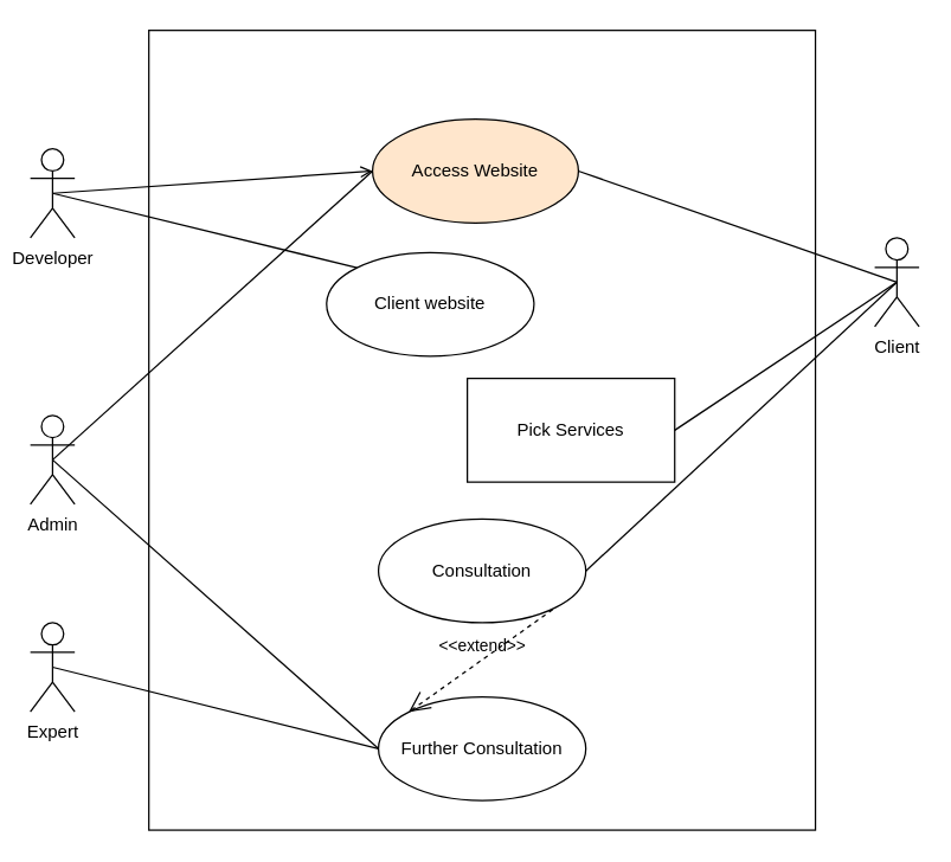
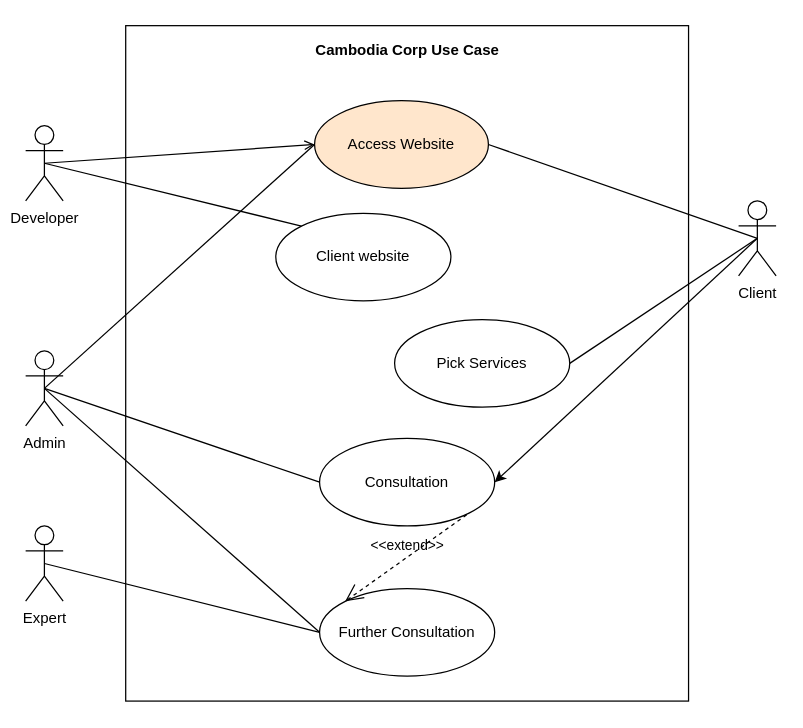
  <mxCell id="0" />
  <mxCell id="1" parent="0" />
  <mxCell id="2" value="" style="rounded=0;whiteSpace=wrap;html=1;" vertex="1" parent="1"><mxGeometry x="100" y="20" width="450" height="540" as="geometry" /></mxCell>
  <mxCell id="3" value="Developer" style="shape=umlActor;html=1;verticalLabelPosition=bottom;verticalAlign=top;align=center;" vertex="1" parent="1"><mxGeometry x="20" y="100" width="30" height="60" as="geometry" /></mxCell>
  <mxCell id="4" value="Expert" style="shape=umlActor;html=1;verticalLabelPosition=bottom;verticalAlign=top;align=center;" vertex="1" parent="1"><mxGeometry x="20" y="420" width="30" height="60" as="geometry" /></mxCell>
  <mxCell id="5" value="Client" style="shape=umlActor;html=1;verticalLabelPosition=bottom;verticalAlign=top;align=center;" vertex="1" parent="1"><mxGeometry x="590" y="160" width="30" height="60" as="geometry" /></mxCell>
  <mxCell id="6" value="Access Website" style="ellipse;whiteSpace=wrap;html=1;fillColor=#ffe6cc;" vertex="1" parent="1"><mxGeometry x="251" y="80" width="139" height="70" as="geometry" /></mxCell>
  <mxCell id="7" value="Consultation" style="ellipse;whiteSpace=wrap;html=1;" vertex="1" parent="1"><mxGeometry x="255" y="350" width="140" height="70" as="geometry" /></mxCell>
- <mxCell id="8" value="Pick Services" style="whiteSpace=wrap;html=1;rounded=0;" vertex="1" parent="1"><mxGeometry x="315" y="255" width="140" height="70" as="geometry" /></mxCell>
+ <mxCell id="8" value="Pick Services" style="ellipse;whiteSpace=wrap;html=1;" vertex="1" parent="1"><mxGeometry x="315" y="255" width="140" height="70" as="geometry" /></mxCell>
  <mxCell id="9" value="Client website" style="ellipse;whiteSpace=wrap;html=1;" vertex="1" parent="1"><mxGeometry x="220" y="170" width="140" height="70" as="geometry" /></mxCell>
  <mxCell id="10" value="" style="edgeStyle=none;html=1;endArrow=none;verticalAlign=bottom;exitX=1;exitY=0.5;exitDx=0;exitDy=0;entryX=0.5;entryY=0.5;entryDx=0;entryDy=0;entryPerimeter=0;" edge="1" parent="1" source="6" target="5"><mxGeometry width="160" relative="1" as="geometry"><mxPoint x="390" y="310" as="sourcePoint" /><mxPoint x="550" y="310" as="targetPoint" /></mxGeometry></mxCell>
  <mxCell id="11" value="" style="edgeStyle=none;html=1;endArrow=open;verticalAlign=bottom;exitX=0.5;exitY=0.5;exitDx=0;exitDy=0;exitPerimeter=0;entryX=0;entryY=0.5;entryDx=0;entryDy=0;" edge="1" parent="1" source="3" target="6"><mxGeometry width="160" relative="1" as="geometry"><mxPoint x="390" y="310" as="sourcePoint" /><mxPoint x="550" y="310" as="targetPoint" /></mxGeometry></mxCell>
  <mxCell id="12" value="" style="edgeStyle=none;html=1;endArrow=none;verticalAlign=bottom;exitX=0.5;exitY=0.5;exitDx=0;exitDy=0;exitPerimeter=0;entryX=0;entryY=0;entryDx=0;entryDy=0;" edge="1" parent="1" source="3" target="9"><mxGeometry width="160" relative="1" as="geometry"><mxPoint x="80" y="150" as="sourcePoint" /><mxPoint x="240" y="150" as="targetPoint" /></mxGeometry></mxCell>
  <mxCell id="13" value="" style="edgeStyle=none;html=1;endArrow=none;verticalAlign=bottom;exitX=1;exitY=0.5;exitDx=0;exitDy=0;entryX=0.5;entryY=0.5;entryDx=0;entryDy=0;entryPerimeter=0;" edge="1" parent="1" source="8" target="5"><mxGeometry width="160" relative="1" as="geometry"><mxPoint x="390" y="310" as="sourcePoint" /><mxPoint x="550" y="310" as="targetPoint" /></mxGeometry></mxCell>
- <mxCell id="14" value="" style="edgeStyle=none;html=1;endArrow=none;verticalAlign=bottom;exitX=0.5;exitY=0.5;exitDx=0;exitDy=0;exitPerimeter=0;entryX=1;entryY=0.5;entryDx=0;entryDy=0;" edge="1" parent="1" source="5" target="7"><mxGeometry width="160" relative="1" as="geometry"><mxPoint x="390" y="310" as="sourcePoint" /><mxPoint x="550" y="310" as="targetPoint" /></mxGeometry></mxCell>
+ <mxCell id="14" value="" style="edgeStyle=none;html=1;endArrow=classic;verticalAlign=bottom;exitX=0.5;exitY=0.5;exitDx=0;exitDy=0;exitPerimeter=0;entryX=1;entryY=0.5;entryDx=0;entryDy=0;" edge="1" parent="1" source="5" target="7"><mxGeometry width="160" relative="1" as="geometry"><mxPoint x="390" y="310" as="sourcePoint" /><mxPoint x="550" y="310" as="targetPoint" /></mxGeometry></mxCell>
+ <mxCell id="15" value="&lt;b&gt;Cambodia Corp Use Case&lt;/b&gt;" style="text;html=1;align=center;verticalAlign=middle;resizable=0;points=[];autosize=1;strokeColor=none;fillColor=none;" vertex="1" parent="1"><mxGeometry x="245" y="30" width="160" height="20" as="geometry" /></mxCell>
  <mxCell id="16" value="Admin" style="shape=umlActor;html=1;verticalLabelPosition=bottom;verticalAlign=top;align=center;" vertex="1" parent="1"><mxGeometry x="20" y="280" width="30" height="60" as="geometry" /></mxCell>
  <mxCell id="17" value="" style="edgeStyle=none;html=1;endArrow=none;verticalAlign=bottom;exitX=0.5;exitY=0.5;exitDx=0;exitDy=0;exitPerimeter=0;entryX=0;entryY=0.5;entryDx=0;entryDy=0;" edge="1" parent="1" source="16" target="6"><mxGeometry width="160" relative="1" as="geometry"><mxPoint x="70" y="320" as="sourcePoint" /><mxPoint x="230" y="320" as="targetPoint" /></mxGeometry></mxCell>
+ <mxCell id="18" value="" style="edgeStyle=none;html=1;endArrow=none;verticalAlign=bottom;exitX=0.5;exitY=0.5;exitDx=0;exitDy=0;exitPerimeter=0;entryX=0;entryY=0.5;entryDx=0;entryDy=0;" edge="1" parent="1" source="16" target="7"><mxGeometry width="160" relative="1" as="geometry"><mxPoint x="390" y="310" as="sourcePoint" /><mxPoint x="550" y="310" as="targetPoint" /></mxGeometry></mxCell>
  <mxCell id="19" value="Further Consultation" style="ellipse;whiteSpace=wrap;html=1;" vertex="1" parent="1"><mxGeometry x="255" y="470" width="140" height="70" as="geometry" /></mxCell>
  <mxCell id="20" value="" style="edgeStyle=none;html=1;endArrow=none;verticalAlign=bottom;entryX=0;entryY=0.5;entryDx=0;entryDy=0;exitX=0.5;exitY=0.5;exitDx=0;exitDy=0;exitPerimeter=0;" edge="1" parent="1" source="16" target="19"><mxGeometry width="160" relative="1" as="geometry"><mxPoint x="40" y="309.29" as="sourcePoint" /><mxPoint x="200" y="309.29" as="targetPoint" /></mxGeometry></mxCell>
  <mxCell id="21" value="" style="edgeStyle=none;html=1;endArrow=none;verticalAlign=bottom;exitX=0.5;exitY=0.5;exitDx=0;exitDy=0;exitPerimeter=0;entryX=0;entryY=0.5;entryDx=0;entryDy=0;" edge="1" parent="1" source="4" target="19"><mxGeometry width="160" relative="1" as="geometry"><mxPoint x="390" y="310" as="sourcePoint" /><mxPoint x="550" y="310" as="targetPoint" /></mxGeometry></mxCell>
  <mxCell id="22" value="&amp;lt;&amp;lt;extend&amp;gt;&amp;gt;" style="edgeStyle=none;html=1;startArrow=open;endArrow=none;startSize=12;verticalAlign=bottom;dashed=1;labelBackgroundColor=none;exitX=0;exitY=0;exitDx=0;exitDy=0;entryX=1;entryY=1;entryDx=0;entryDy=0;" edge="1" parent="1" source="19" target="7"><mxGeometry width="160" relative="1" as="geometry"><mxPoint x="390" y="320" as="sourcePoint" /><mxPoint x="550" y="320" as="targetPoint" /></mxGeometry></mxCell>
